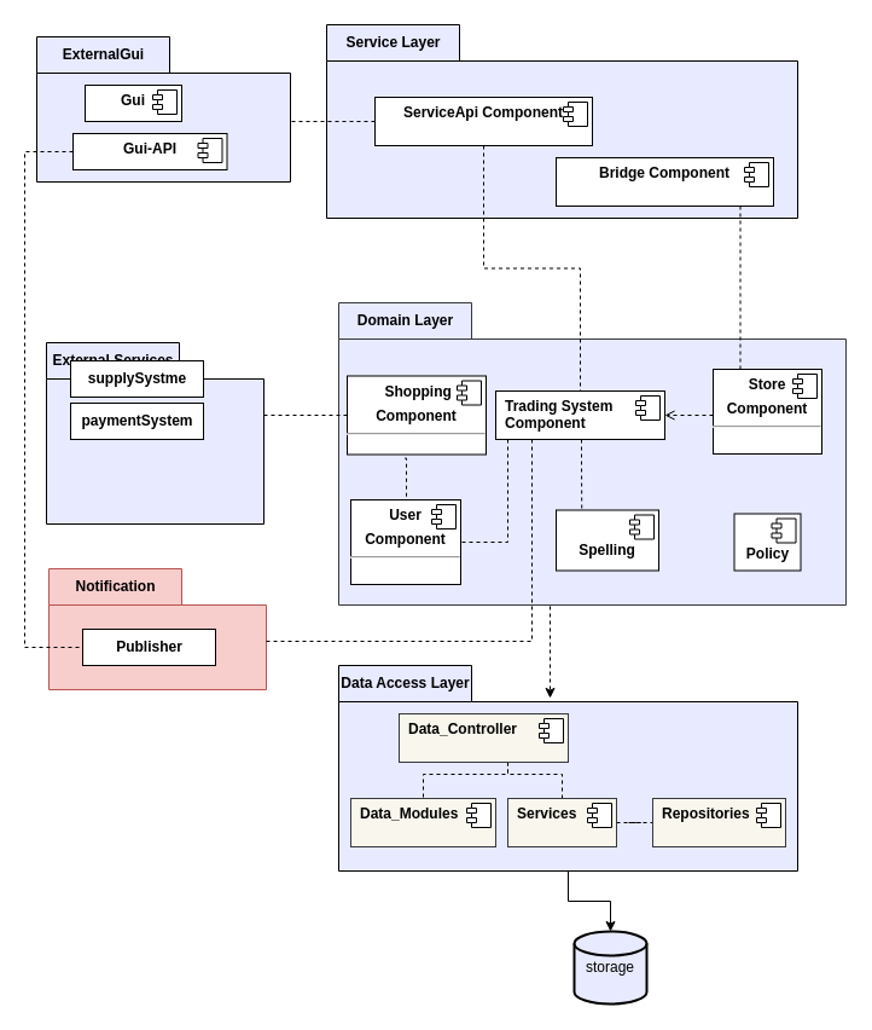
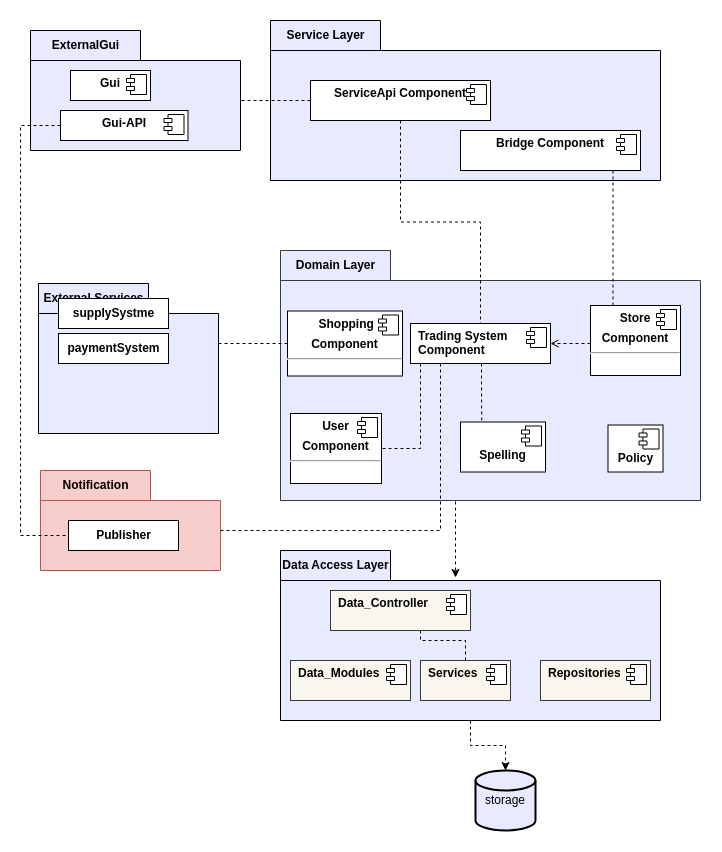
  <mxCell id="0" />
  <mxCell id="1" parent="0" />
  <mxCell id="2" value="External Services" style="shape=folder;fontStyle=1;tabWidth=110;tabHeight=30;tabPosition=left;html=1;boundedLbl=1;labelInHeader=1;container=1;collapsible=0;recursiveResize=0;fillColor=#E8EAFF;" parent="1" vertex="1"><mxGeometry x="38" y="283" width="180" height="150" as="geometry" /></mxCell>
  <mxCell id="3" value="&lt;b&gt;paymentSystem&lt;/b&gt;" style="html=1;" parent="2" vertex="1"><mxGeometry width="110" height="30" relative="1" as="geometry"><mxPoint x="20" y="50" as="offset" /></mxGeometry></mxCell>
  <mxCell id="4" value="&lt;b&gt;supplySystme&lt;/b&gt;" style="html=1;" parent="2" vertex="1"><mxGeometry x="20" y="15" width="110" height="30" as="geometry" /></mxCell>
  <mxCell id="5" style="edgeStyle=orthogonalEdgeStyle;rounded=0;orthogonalLoop=1;jettySize=auto;html=1;exitX=0.5;exitY=1;exitDx=0;exitDy=0;exitPerimeter=0;dashed=1;startArrow=none;startFill=0;" parent="1" edge="1"><mxGeometry relative="1" as="geometry"><mxPoint x="460" y="470" as="sourcePoint" /><mxPoint x="455" y="577" as="targetPoint" /><Array as="points"><mxPoint x="455" y="470" /><mxPoint x="455" y="577" /></Array></mxGeometry></mxCell>
  <mxCell id="6" value="Domain Layer" style="shape=folder;fontStyle=1;tabWidth=110;tabHeight=30;tabPosition=left;html=1;boundedLbl=1;labelInHeader=1;container=1;collapsible=0;recursiveResize=0;strokeColor=#36393d;fillColor=#E8EAFF;" parent="1" vertex="1"><mxGeometry x="280" y="250" width="420" height="250" as="geometry" /></mxCell>
  <mxCell id="7" style="edgeStyle=orthogonalEdgeStyle;rounded=0;orthogonalLoop=1;jettySize=auto;html=1;entryX=1;entryY=0.5;entryDx=0;entryDy=0;dashed=1;endArrow=open;endFill=0;" edge="1" parent="6" source="8" target="14"><mxGeometry relative="1" as="geometry"><Array as="points"><mxPoint x="300" y="93" /><mxPoint x="300" y="93" /></Array></mxGeometry></mxCell>
  <mxCell id="8" value="&lt;p style=&quot;margin: 0px ; margin-top: 6px ; text-align: center&quot;&gt;&lt;b&gt;&amp;nbsp;Store&amp;nbsp;&lt;/b&gt;&lt;/p&gt;&lt;p style=&quot;margin: 0px ; margin-top: 6px ; text-align: center&quot;&gt;&lt;b&gt;Component&lt;/b&gt;&lt;/p&gt;&lt;hr&gt;&lt;p style=&quot;margin: 0px ; margin-left: 8px&quot;&gt;&lt;br&gt;&lt;/p&gt;" style="align=left;overflow=fill;html=1;dropTarget=0;" parent="6" vertex="1"><mxGeometry x="310" y="55" width="90" height="70" as="geometry" /></mxCell>
  <mxCell id="9" value="" style="shape=component;jettyWidth=8;jettyHeight=4;" parent="8" vertex="1"><mxGeometry x="1" width="20" height="20" relative="1" as="geometry"><mxPoint x="-24" y="4" as="offset" /></mxGeometry></mxCell>
  <mxCell id="10" value="&lt;p style=&quot;margin: 0px ; margin-top: 6px ; text-align: center&quot;&gt;&lt;span&gt;&amp;nbsp;User&amp;nbsp;&lt;/span&gt;&lt;/p&gt;&lt;p style=&quot;margin: 0px ; margin-top: 6px ; text-align: center&quot;&gt;&lt;span&gt;Component&lt;/span&gt;&lt;/p&gt;&lt;hr&gt;&lt;p style=&quot;margin: 0px ; margin-left: 8px&quot;&gt;&lt;br&gt;&lt;/p&gt;" style="align=left;overflow=fill;html=1;dropTarget=0;fontStyle=1" parent="6" vertex="1"><mxGeometry x="10" y="163" width="91" height="70" as="geometry" /></mxCell>
  <mxCell id="11" value="" style="shape=component;jettyWidth=8;jettyHeight=4;" parent="10" vertex="1"><mxGeometry x="1" width="20" height="20" relative="1" as="geometry"><mxPoint x="-24" y="4" as="offset" /></mxGeometry></mxCell>
  <mxCell id="12" style="edgeStyle=orthogonalEdgeStyle;rounded=0;orthogonalLoop=1;jettySize=auto;html=1;entryX=0.25;entryY=0;entryDx=0;entryDy=0;dashed=1;endArrow=none;endFill=0;" edge="1" parent="6" source="14" target="16"><mxGeometry relative="1" as="geometry"><Array as="points"><mxPoint x="201" y="130" /><mxPoint x="201" y="130" /></Array></mxGeometry></mxCell>
  <mxCell id="13" style="edgeStyle=orthogonalEdgeStyle;rounded=0;orthogonalLoop=1;jettySize=auto;html=1;dashed=1;endArrow=none;endFill=0;" edge="1" parent="6" source="14" target="10"><mxGeometry relative="1" as="geometry"><Array as="points"><mxPoint x="140" y="198" /></Array></mxGeometry></mxCell>
  <mxCell id="14" value="&lt;p style=&quot;margin: 0px ; margin-top: 6px ; text-align: center&quot;&gt;&lt;/p&gt;&lt;p style=&quot;margin: 0px ; margin-left: 8px&quot;&gt;Trading System&lt;/p&gt;&lt;p style=&quot;margin: 0px ; margin-left: 8px&quot;&gt;Component&lt;/p&gt;" style="align=left;overflow=fill;html=1;dropTarget=0;fontStyle=1" parent="6" vertex="1"><mxGeometry x="130" y="73" width="140" height="40" as="geometry" /></mxCell>
  <mxCell id="15" value="" style="shape=component;jettyWidth=8;jettyHeight=4;" parent="14" vertex="1"><mxGeometry x="1" width="20" height="20" relative="1" as="geometry"><mxPoint x="-24" y="4" as="offset" /></mxGeometry></mxCell>
  <mxCell id="16" value="&lt;p style=&quot;margin: 0px ; margin-top: 6px ; text-align: center&quot;&gt;&lt;br&gt;&lt;/p&gt;&lt;p style=&quot;margin: 0px ; margin-top: 6px ; text-align: center&quot;&gt;&lt;b&gt;Spelling&lt;/b&gt;&lt;/p&gt;" style="align=left;overflow=fill;html=1;dropTarget=0;" parent="6" vertex="1"><mxGeometry x="180" y="171.5" width="85" height="50" as="geometry" /></mxCell>
  <mxCell id="17" value="" style="shape=component;jettyWidth=8;jettyHeight=4;" parent="16" vertex="1"><mxGeometry x="1" width="20" height="20" relative="1" as="geometry"><mxPoint x="-24" y="4" as="offset" /></mxGeometry></mxCell>
  <mxCell id="18" value="&lt;p style=&quot;margin: 0px ; margin-top: 6px ; text-align: center&quot;&gt;&lt;br&gt;&lt;/p&gt;&lt;p style=&quot;margin: 0px ; margin-top: 6px ; text-align: center&quot;&gt;&lt;b&gt;Policy&lt;/b&gt;&lt;/p&gt;" style="align=left;overflow=fill;html=1;dropTarget=0;" parent="6" vertex="1"><mxGeometry x="327.5" y="174.5" width="55" height="47" as="geometry" /></mxCell>
  <mxCell id="19" value="" style="shape=component;jettyWidth=8;jettyHeight=4;" parent="18" vertex="1"><mxGeometry x="1" width="20" height="20" relative="1" as="geometry"><mxPoint x="-24" y="4" as="offset" /></mxGeometry></mxCell>
- <mxCell id="20" style="edgeStyle=orthogonalEdgeStyle;rounded=0;orthogonalLoop=1;jettySize=auto;html=1;dashed=1;endArrow=none;endFill=0;exitX=0.414;exitY=1.047;exitDx=0;exitDy=0;exitPerimeter=0;" edge="1" parent="6" source="21" target="10"><mxGeometry relative="1" as="geometry"><Array as="points"><mxPoint x="56" y="129" /></Array></mxGeometry></mxCell>
  <mxCell id="21" value="&lt;p style=&quot;margin: 0px ; margin-top: 6px ; text-align: center&quot;&gt;&lt;b&gt;&amp;nbsp;Shopping&lt;/b&gt;&lt;/p&gt;&lt;p style=&quot;margin: 0px ; margin-top: 6px ; text-align: center&quot;&gt;&lt;b&gt;Component&lt;/b&gt;&lt;/p&gt;&lt;hr&gt;&lt;p style=&quot;margin: 0px ; margin-left: 8px&quot;&gt;&lt;br&gt;&lt;/p&gt;" style="align=left;overflow=fill;html=1;dropTarget=0;" parent="6" vertex="1"><mxGeometry x="7" y="60.5" width="115" height="65" as="geometry" /></mxCell>
  <mxCell id="22" value="" style="shape=component;jettyWidth=8;jettyHeight=4;" parent="21" vertex="1"><mxGeometry x="1" width="20" height="20" relative="1" as="geometry"><mxPoint x="-24" y="4" as="offset" /></mxGeometry></mxCell>
- <mxCell id="23" style="edgeStyle=orthogonalEdgeStyle;rounded=0;orthogonalLoop=1;jettySize=auto;html=1;" parent="1" source="24" target="41" edge="1"><mxGeometry relative="1" as="geometry" /></mxCell>
+ <mxCell id="23" style="edgeStyle=orthogonalEdgeStyle;rounded=0;orthogonalLoop=1;jettySize=auto;html=1;dashed=1;" parent="1" source="24" target="41" edge="1"><mxGeometry relative="1" as="geometry" /></mxCell>
  <mxCell id="24" value="Data Access Layer" style="shape=folder;fontStyle=1;tabWidth=110;tabHeight=30;tabPosition=left;html=1;boundedLbl=1;labelInHeader=1;container=1;collapsible=0;recursiveResize=0;fillColor=#E8EAFF;" parent="1" vertex="1"><mxGeometry x="280" y="550" width="380" height="170" as="geometry" /></mxCell>
- <mxCell id="25" style="edgeStyle=orthogonalEdgeStyle;rounded=0;orthogonalLoop=1;jettySize=auto;html=1;endArrow=none;endFill=0;dashed=1;" parent="24" source="27" target="29" edge="1"><mxGeometry relative="1" as="geometry"><Array as="points"><mxPoint x="140" y="90" /><mxPoint x="70" y="90" /></Array></mxGeometry></mxCell>
  <mxCell id="26" style="edgeStyle=orthogonalEdgeStyle;rounded=0;orthogonalLoop=1;jettySize=auto;html=1;dashed=1;endArrow=none;endFill=0;" parent="24" source="27" target="32" edge="1"><mxGeometry relative="1" as="geometry"><Array as="points"><mxPoint x="140" y="90" /><mxPoint x="185" y="90" /></Array></mxGeometry></mxCell>
  <mxCell id="27" value="&lt;p style=&quot;margin: 0px ; margin-top: 6px ; text-align: center&quot;&gt;&lt;/p&gt;&lt;p style=&quot;margin: 0px ; margin-left: 8px&quot;&gt;Data_Controller&lt;br&gt;&lt;/p&gt;" style="align=left;overflow=fill;html=1;dropTarget=0;fontStyle=1;fillColor=#f9f7ed;strokeColor=#36393d;" parent="24" vertex="1"><mxGeometry x="50" y="40" width="140" height="40" as="geometry" /></mxCell>
  <mxCell id="28" value="" style="shape=component;jettyWidth=8;jettyHeight=4;" parent="27" vertex="1"><mxGeometry x="1" width="20" height="20" relative="1" as="geometry"><mxPoint x="-24" y="4" as="offset" /></mxGeometry></mxCell>
  <mxCell id="29" value="&lt;p style=&quot;margin: 0px ; margin-top: 6px ; text-align: center&quot;&gt;&lt;/p&gt;&lt;p style=&quot;margin: 0px ; margin-left: 8px&quot;&gt;Data_Modules&lt;br&gt;&lt;/p&gt;" style="align=left;overflow=fill;html=1;dropTarget=0;fontStyle=1;fillColor=#f9f7ed;strokeColor=#36393d;" parent="24" vertex="1"><mxGeometry x="10" y="110" width="120" height="40" as="geometry" /></mxCell>
  <mxCell id="30" value="" style="shape=component;jettyWidth=8;jettyHeight=4;" parent="29" vertex="1"><mxGeometry x="1" width="20" height="20" relative="1" as="geometry"><mxPoint x="-24" y="4" as="offset" /></mxGeometry></mxCell>
- <mxCell id="31" style="edgeStyle=orthogonalEdgeStyle;rounded=0;orthogonalLoop=1;jettySize=auto;html=1;entryX=0;entryY=0.5;entryDx=0;entryDy=0;dashed=1;endArrow=none;endFill=0;" parent="24" source="32" target="34" edge="1"><mxGeometry relative="1" as="geometry" /></mxCell>
  <mxCell id="32" value="&lt;p style=&quot;margin: 0px ; margin-top: 6px ; text-align: center&quot;&gt;&lt;/p&gt;&lt;p style=&quot;margin: 0px ; margin-left: 8px&quot;&gt;Services&lt;br&gt;&lt;/p&gt;" style="align=left;overflow=fill;html=1;dropTarget=0;fontStyle=1;fillColor=#f9f7ed;strokeColor=#36393d;" parent="24" vertex="1"><mxGeometry x="140" y="110" width="90" height="40" as="geometry" /></mxCell>
  <mxCell id="33" value="" style="shape=component;jettyWidth=8;jettyHeight=4;" parent="32" vertex="1"><mxGeometry x="1" width="20" height="20" relative="1" as="geometry"><mxPoint x="-24" y="4" as="offset" /></mxGeometry></mxCell>
  <mxCell id="34" value="&lt;p style=&quot;margin: 0px ; margin-top: 6px ; text-align: center&quot;&gt;&lt;/p&gt;&lt;p style=&quot;margin: 0px ; margin-left: 8px&quot;&gt;Repositories&lt;br&gt;&lt;/p&gt;" style="align=left;overflow=fill;html=1;dropTarget=0;fontStyle=1;fillColor=#f9f7ed;strokeColor=#36393d;" parent="24" vertex="1"><mxGeometry x="260" y="110" width="110" height="40" as="geometry" /></mxCell>
  <mxCell id="35" value="" style="shape=component;jettyWidth=8;jettyHeight=4;" parent="34" vertex="1"><mxGeometry x="1" width="20" height="20" relative="1" as="geometry"><mxPoint x="-24" y="4" as="offset" /></mxGeometry></mxCell>
  <mxCell id="36" value="Service Layer" style="shape=folder;fontStyle=1;tabWidth=110;tabHeight=30;tabPosition=left;html=1;boundedLbl=1;labelInHeader=1;container=1;collapsible=0;recursiveResize=0;fillColor=#E8EAFF;" parent="1" vertex="1"><mxGeometry x="270" y="20" width="390" height="160" as="geometry" /></mxCell>
  <mxCell id="37" value="&lt;p style=&quot;margin: 0px ; margin-top: 6px ; text-align: center&quot;&gt;&lt;span&gt;ServiceApi Component&lt;/span&gt;&lt;br&gt;&lt;/p&gt;" style="align=left;overflow=fill;html=1;dropTarget=0;fontStyle=1" parent="36" vertex="1"><mxGeometry x="40" y="60" width="180" height="40" as="geometry" /></mxCell>
  <mxCell id="38" value="" style="shape=component;jettyWidth=8;jettyHeight=4;" parent="37" vertex="1"><mxGeometry x="1" width="20" height="20" relative="1" as="geometry"><mxPoint x="-24" y="4" as="offset" /></mxGeometry></mxCell>
  <mxCell id="39" value="&lt;p style=&quot;margin: 0px ; margin-top: 6px ; text-align: center&quot;&gt;Bridge Component&lt;/p&gt;" style="align=left;overflow=fill;html=1;dropTarget=0;fontStyle=1" parent="36" vertex="1"><mxGeometry x="190" y="110" width="180" height="40" as="geometry" /></mxCell>
  <mxCell id="40" value="" style="shape=component;jettyWidth=8;jettyHeight=4;" parent="39" vertex="1"><mxGeometry x="1" width="20" height="20" relative="1" as="geometry"><mxPoint x="-24" y="4" as="offset" /></mxGeometry></mxCell>
  <mxCell id="41" value="storage" style="strokeWidth=2;html=1;shape=mxgraph.flowchart.database;whiteSpace=wrap;fillColor=#E8EAFF;" parent="1" vertex="1"><mxGeometry x="475" y="770" width="60" height="60" as="geometry" /></mxCell>
  <mxCell id="42" value="ExternalGui" style="shape=folder;fontStyle=1;tabWidth=110;tabHeight=30;tabPosition=left;html=1;boundedLbl=1;labelInHeader=1;container=1;collapsible=0;recursiveResize=0;fillColor=#E8EAFF;" parent="1" vertex="1"><mxGeometry x="30" y="30" width="210" height="120" as="geometry" /></mxCell>
  <mxCell id="43" value="&lt;p style=&quot;margin: 0px ; margin-top: 6px ; text-align: center&quot;&gt;&lt;span&gt;Gui&lt;/span&gt;&lt;br&gt;&lt;/p&gt;" style="align=left;overflow=fill;html=1;dropTarget=0;fontStyle=1" parent="42" vertex="1"><mxGeometry x="40" y="40" width="80" height="30" as="geometry" /></mxCell>
  <mxCell id="44" value="" style="shape=component;jettyWidth=8;jettyHeight=4;" parent="43" vertex="1"><mxGeometry x="1" width="20" height="20" relative="1" as="geometry"><mxPoint x="-24" y="4" as="offset" /></mxGeometry></mxCell>
  <mxCell id="45" value="&lt;p style=&quot;margin: 0px ; margin-top: 6px ; text-align: center&quot;&gt;Gui-API&lt;/p&gt;" style="align=left;overflow=fill;html=1;dropTarget=0;fontStyle=1" parent="42" vertex="1"><mxGeometry x="30" y="80" width="127.5" height="30" as="geometry" /></mxCell>
  <mxCell id="46" value="" style="shape=component;jettyWidth=8;jettyHeight=4;" parent="45" vertex="1"><mxGeometry x="1" width="20" height="20" relative="1" as="geometry"><mxPoint x="-24" y="4" as="offset" /></mxGeometry></mxCell>
  <mxCell id="47" style="edgeStyle=orthogonalEdgeStyle;rounded=0;orthogonalLoop=1;jettySize=auto;html=1;dashed=1;endArrow=none;endFill=0;" parent="1" source="37" target="42" edge="1"><mxGeometry relative="1" as="geometry"><mxPoint x="220" y="90" as="targetPoint" /><Array as="points"><mxPoint x="330" y="85" /><mxPoint x="330" y="85" /></Array></mxGeometry></mxCell>
  <mxCell id="48" style="edgeStyle=orthogonalEdgeStyle;rounded=0;orthogonalLoop=1;jettySize=auto;html=1;entryX=0.25;entryY=0;entryDx=0;entryDy=0;dashed=1;endArrow=none;endFill=0;" parent="1" source="39" target="8" edge="1"><mxGeometry relative="1" as="geometry"><Array as="points"><mxPoint x="613" y="238" /></Array></mxGeometry></mxCell>
  <mxCell id="49" value="Notification" style="shape=folder;fontStyle=1;tabWidth=110;tabHeight=30;tabPosition=left;html=1;boundedLbl=1;labelInHeader=1;container=1;collapsible=0;recursiveResize=0;fillColor=#f8cecc;strokeColor=#b85450;" vertex="1" parent="1"><mxGeometry x="40" y="470" width="180" height="100" as="geometry" /></mxCell>
  <mxCell id="50" value="&lt;b&gt;Publisher&lt;/b&gt;" style="html=1;" vertex="1" parent="49"><mxGeometry width="110" height="30" relative="1" as="geometry"><mxPoint x="28" y="50" as="offset" /></mxGeometry></mxCell>
  <mxCell id="51" style="edgeStyle=orthogonalEdgeStyle;rounded=0;orthogonalLoop=1;jettySize=auto;html=1;endArrow=none;endFill=0;dashed=1;" edge="1" parent="1" source="45" target="50"><mxGeometry relative="1" as="geometry"><Array as="points"><mxPoint x="20" y="125" /><mxPoint x="20" y="535" /></Array></mxGeometry></mxCell>
  <mxCell id="52" style="edgeStyle=orthogonalEdgeStyle;rounded=0;orthogonalLoop=1;jettySize=auto;html=1;dashed=1;endArrow=none;endFill=0;" edge="1" parent="1" source="37" target="14"><mxGeometry relative="1" as="geometry" /></mxCell>
  <mxCell id="53" style="edgeStyle=orthogonalEdgeStyle;rounded=0;orthogonalLoop=1;jettySize=auto;html=1;dashed=1;endArrow=none;endFill=0;" edge="1" parent="1" source="14" target="49"><mxGeometry relative="1" as="geometry"><Array as="points"><mxPoint x="440" y="530" /></Array></mxGeometry></mxCell>
  <mxCell id="54" style="edgeStyle=orthogonalEdgeStyle;rounded=0;orthogonalLoop=1;jettySize=auto;html=1;dashed=1;endArrow=none;endFill=0;" edge="1" parent="1" source="21" target="2"><mxGeometry relative="1" as="geometry"><Array as="points"><mxPoint x="240" y="343" /><mxPoint x="240" y="343" /></Array></mxGeometry></mxCell>
